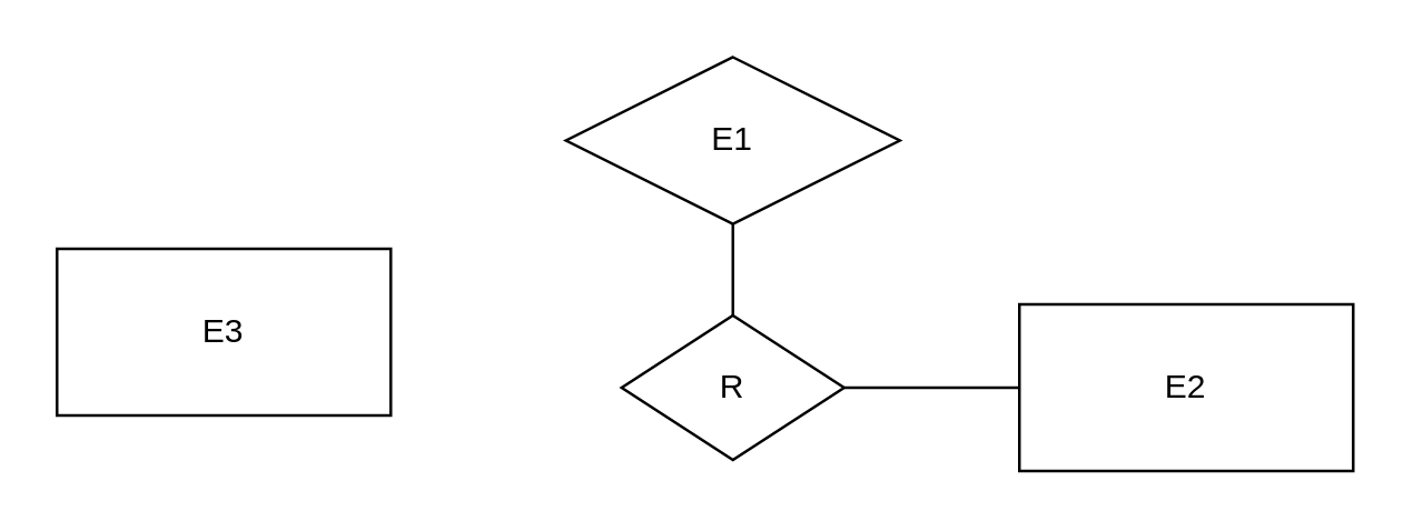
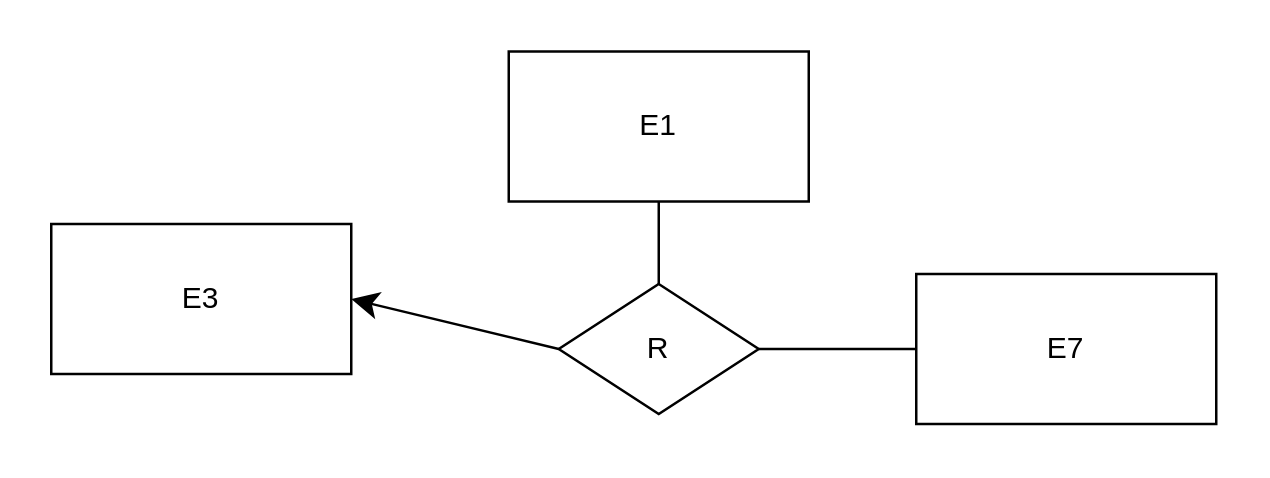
  <mxCell id="0" />
  <mxCell id="1" parent="0" />
- <mxCell id="2" value="E1" style="rhombus;whiteSpace=wrap;html=1;" vertex="1" parent="1"><mxGeometry x="203" y="20" width="120" height="60" as="geometry" /></mxCell>
+ <mxCell id="2" value="E1" style="rounded=0;whiteSpace=wrap;html=1;" vertex="1" parent="1"><mxGeometry x="203" y="20" width="120" height="60" as="geometry" /></mxCell>
  <mxCell id="3" value="R" style="rhombus;whiteSpace=wrap;html=1;" vertex="1" parent="1"><mxGeometry x="223" y="113" width="80" height="52" as="geometry" /></mxCell>
- <mxCell id="4" value="E2" style="rounded=0;whiteSpace=wrap;html=1;" vertex="1" parent="1"><mxGeometry x="366" y="109" width="120" height="60" as="geometry" /></mxCell>
+ <mxCell id="4" value="E7" style="rounded=0;whiteSpace=wrap;html=1;" vertex="1" parent="1"><mxGeometry x="366" y="109" width="120" height="60" as="geometry" /></mxCell>
  <mxCell id="5" value="E3" style="rounded=0;whiteSpace=wrap;html=1;" vertex="1" parent="1"><mxGeometry x="20" y="89" width="120" height="60" as="geometry" /></mxCell>
+ <mxCell id="6" value="" style="endArrow=classic;html=1;rounded=0;fontSize=12;startSize=8;endSize=8;curved=1;exitX=0;exitY=0.5;exitDx=0;exitDy=0;entryX=1;entryY=0.5;entryDx=0;entryDy=0;" edge="1" parent="1" source="3" target="5"><mxGeometry width="50" height="50" relative="1" as="geometry"><mxPoint x="238" y="164" as="sourcePoint" /><mxPoint x="288" y="114" as="targetPoint" /></mxGeometry></mxCell>
  <mxCell id="7" value="" style="endArrow=none;html=1;rounded=0;fontSize=12;startSize=8;endSize=8;curved=1;exitX=0.5;exitY=0;exitDx=0;exitDy=0;entryX=0.5;entryY=1;entryDx=0;entryDy=0;" edge="1" parent="1" source="3" target="2"><mxGeometry width="50" height="50" relative="1" as="geometry"><mxPoint x="238" y="164" as="sourcePoint" /><mxPoint x="288" y="114" as="targetPoint" /></mxGeometry></mxCell>
  <mxCell id="8" value="" style="endArrow=none;html=1;rounded=0;fontSize=12;startSize=8;endSize=8;curved=1;exitX=1;exitY=0.5;exitDx=0;exitDy=0;entryX=0;entryY=0.5;entryDx=0;entryDy=0;" edge="1" parent="1" source="3" target="4"><mxGeometry width="50" height="50" relative="1" as="geometry"><mxPoint x="273" y="109" as="sourcePoint" /><mxPoint x="273" y="43" as="targetPoint" /></mxGeometry></mxCell>
